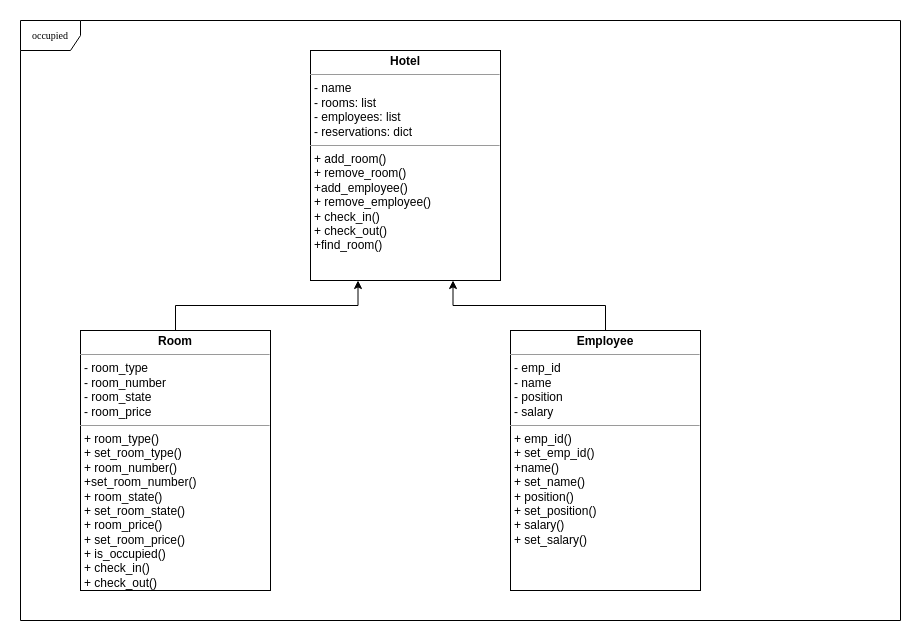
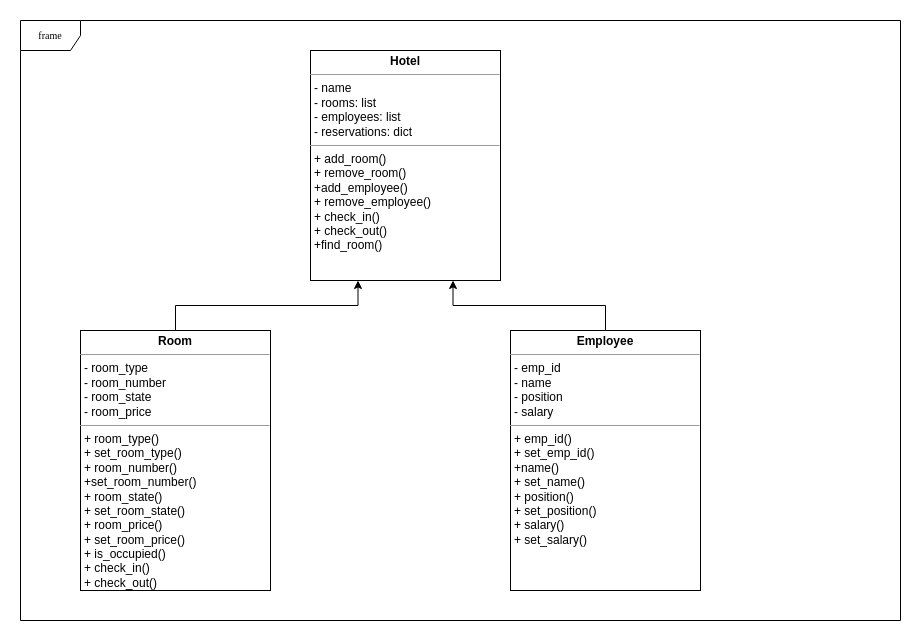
  <mxCell id="0" />
  <mxCell id="1" parent="0" />
- <mxCell id="2" value="occupied" style="shape=umlFrame;whiteSpace=wrap;html=1;rounded=0;shadow=0;comic=0;labelBackgroundColor=none;strokeWidth=1;fontFamily=Verdana;fontSize=10;align=center;" parent="1" vertex="1"><mxGeometry x="20" y="20" width="880" height="600" as="geometry" /></mxCell>
+ <mxCell id="2" value="frame" style="shape=umlFrame;whiteSpace=wrap;html=1;rounded=0;shadow=0;comic=0;labelBackgroundColor=none;strokeWidth=1;fontFamily=Verdana;fontSize=10;align=center;" parent="1" vertex="1"><mxGeometry x="20" y="20" width="880" height="600" as="geometry" /></mxCell>
  <mxCell id="3" value="&lt;p style=&quot;margin:0px;margin-top:4px;text-align:center;&quot;&gt;&lt;b&gt;Employee&lt;/b&gt;&lt;/p&gt;&lt;hr size=&quot;1&quot;&gt;&lt;p style=&quot;margin:0px;margin-left:4px;&quot;&gt;- emp_id&lt;br&gt;- name&lt;/p&gt;&lt;p style=&quot;margin:0px;margin-left:4px;&quot;&gt;- position&lt;/p&gt;&lt;p style=&quot;margin:0px;margin-left:4px;&quot;&gt;- salary&lt;/p&gt;&lt;hr size=&quot;1&quot;&gt;&lt;p style=&quot;margin:0px;margin-left:4px;&quot;&gt;+ emp_id()&lt;/p&gt;&lt;p style=&quot;margin:0px;margin-left:4px;&quot;&gt;+ set_emp_id()&lt;/p&gt;&lt;p style=&quot;margin:0px;margin-left:4px;&quot;&gt;+name()&lt;/p&gt;&lt;p style=&quot;margin:0px;margin-left:4px;&quot;&gt;+ set_name()&lt;/p&gt;&lt;p style=&quot;margin:0px;margin-left:4px;&quot;&gt;+ position()&lt;/p&gt;&lt;p style=&quot;margin:0px;margin-left:4px;&quot;&gt;+ set_position()&lt;/p&gt;&lt;p style=&quot;margin:0px;margin-left:4px;&quot;&gt;+ salary()&lt;/p&gt;&lt;p style=&quot;margin:0px;margin-left:4px;&quot;&gt;+ set_salary()&lt;/p&gt;" style="verticalAlign=top;align=left;overflow=fill;fontSize=12;fontFamily=Helvetica;html=1;rounded=0;shadow=0;comic=0;labelBackgroundColor=none;strokeWidth=1" parent="1" vertex="1"><mxGeometry x="510" y="330" width="190" height="260" as="geometry" /></mxCell>
  <mxCell id="4" style="edgeStyle=orthogonalEdgeStyle;rounded=0;orthogonalLoop=1;jettySize=auto;html=1;exitX=0.5;exitY=0;exitDx=0;exitDy=0;entryX=0.75;entryY=1;entryDx=0;entryDy=0;" parent="1" source="3" target="5" edge="1"><mxGeometry relative="1" as="geometry" /></mxCell>
  <mxCell id="5" value="&lt;p style=&quot;margin:0px;margin-top:4px;text-align:center;&quot;&gt;&lt;b&gt;Hotel&lt;/b&gt;&lt;/p&gt;&lt;hr size=&quot;1&quot;&gt;&lt;p style=&quot;margin:0px;margin-left:4px;&quot;&gt;- name&lt;br&gt;- rooms: list&lt;/p&gt;&lt;p style=&quot;margin:0px;margin-left:4px;&quot;&gt;- employees: list&lt;/p&gt;&lt;p style=&quot;margin:0px;margin-left:4px;&quot;&gt;- reservations: dict&lt;/p&gt;&lt;hr size=&quot;1&quot;&gt;&lt;p style=&quot;margin:0px;margin-left:4px;&quot;&gt;+ add_room()&lt;br&gt;+ remove_room()&lt;/p&gt;&lt;p style=&quot;margin:0px;margin-left:4px;&quot;&gt;+add_employee()&lt;/p&gt;&lt;p style=&quot;margin:0px;margin-left:4px;&quot;&gt;+ remove_employee()&lt;/p&gt;&lt;p style=&quot;margin:0px;margin-left:4px;&quot;&gt;+ check_in()&lt;/p&gt;&lt;p style=&quot;margin:0px;margin-left:4px;&quot;&gt;+ check_out()&lt;/p&gt;&lt;p style=&quot;margin:0px;margin-left:4px;&quot;&gt;+find_room()&lt;/p&gt;" style="verticalAlign=top;align=left;overflow=fill;fontSize=12;fontFamily=Helvetica;html=1;rounded=0;shadow=0;comic=0;labelBackgroundColor=none;strokeWidth=1" parent="1" vertex="1"><mxGeometry x="310" y="50" width="190" height="230" as="geometry" /></mxCell>
  <mxCell id="6" value="&lt;p style=&quot;margin:0px;margin-top:4px;text-align:center;&quot;&gt;&lt;b&gt;Room&lt;/b&gt;&lt;/p&gt;&lt;hr size=&quot;1&quot;&gt;&lt;p style=&quot;margin:0px;margin-left:4px;&quot;&gt;- room_type&lt;br&gt;- room_number&lt;/p&gt;&lt;p style=&quot;margin:0px;margin-left:4px;&quot;&gt;- room_state&lt;/p&gt;&lt;p style=&quot;margin:0px;margin-left:4px;&quot;&gt;- room_price&lt;/p&gt;&lt;hr size=&quot;1&quot;&gt;&lt;p style=&quot;margin:0px;margin-left:4px;&quot;&gt;+ room_type()&lt;br&gt;+ set_room_type()&lt;/p&gt;&lt;p style=&quot;margin:0px;margin-left:4px;&quot;&gt;+ room_number()&lt;/p&gt;&lt;p style=&quot;margin:0px;margin-left:4px;&quot;&gt;+set_room_number()&lt;/p&gt;&lt;p style=&quot;margin:0px;margin-left:4px;&quot;&gt;+ room_state()&lt;/p&gt;&lt;p style=&quot;margin:0px;margin-left:4px;&quot;&gt;+ set_room_state()&lt;/p&gt;&lt;p style=&quot;margin:0px;margin-left:4px;&quot;&gt;+ room_price()&lt;/p&gt;&lt;p style=&quot;margin:0px;margin-left:4px;&quot;&gt;+ set_room_price()&lt;/p&gt;&lt;p style=&quot;margin:0px;margin-left:4px;&quot;&gt;+ is_occupied()&lt;/p&gt;&lt;p style=&quot;margin:0px;margin-left:4px;&quot;&gt;+ check_in()&lt;/p&gt;&lt;p style=&quot;margin:0px;margin-left:4px;&quot;&gt;+ check_out()&lt;/p&gt;" style="verticalAlign=top;align=left;overflow=fill;fontSize=12;fontFamily=Helvetica;html=1;rounded=0;shadow=0;comic=0;labelBackgroundColor=none;strokeWidth=1" parent="1" vertex="1"><mxGeometry x="80" y="330" width="190" height="260" as="geometry" /></mxCell>
  <mxCell id="7" style="edgeStyle=orthogonalEdgeStyle;rounded=0;orthogonalLoop=1;jettySize=auto;html=1;exitX=0.5;exitY=0;exitDx=0;exitDy=0;entryX=0.25;entryY=1;entryDx=0;entryDy=0;" parent="1" source="6" target="5" edge="1"><mxGeometry relative="1" as="geometry"><mxPoint x="635" y="440" as="sourcePoint" /><mxPoint x="425" y="300" as="targetPoint" /></mxGeometry></mxCell>
